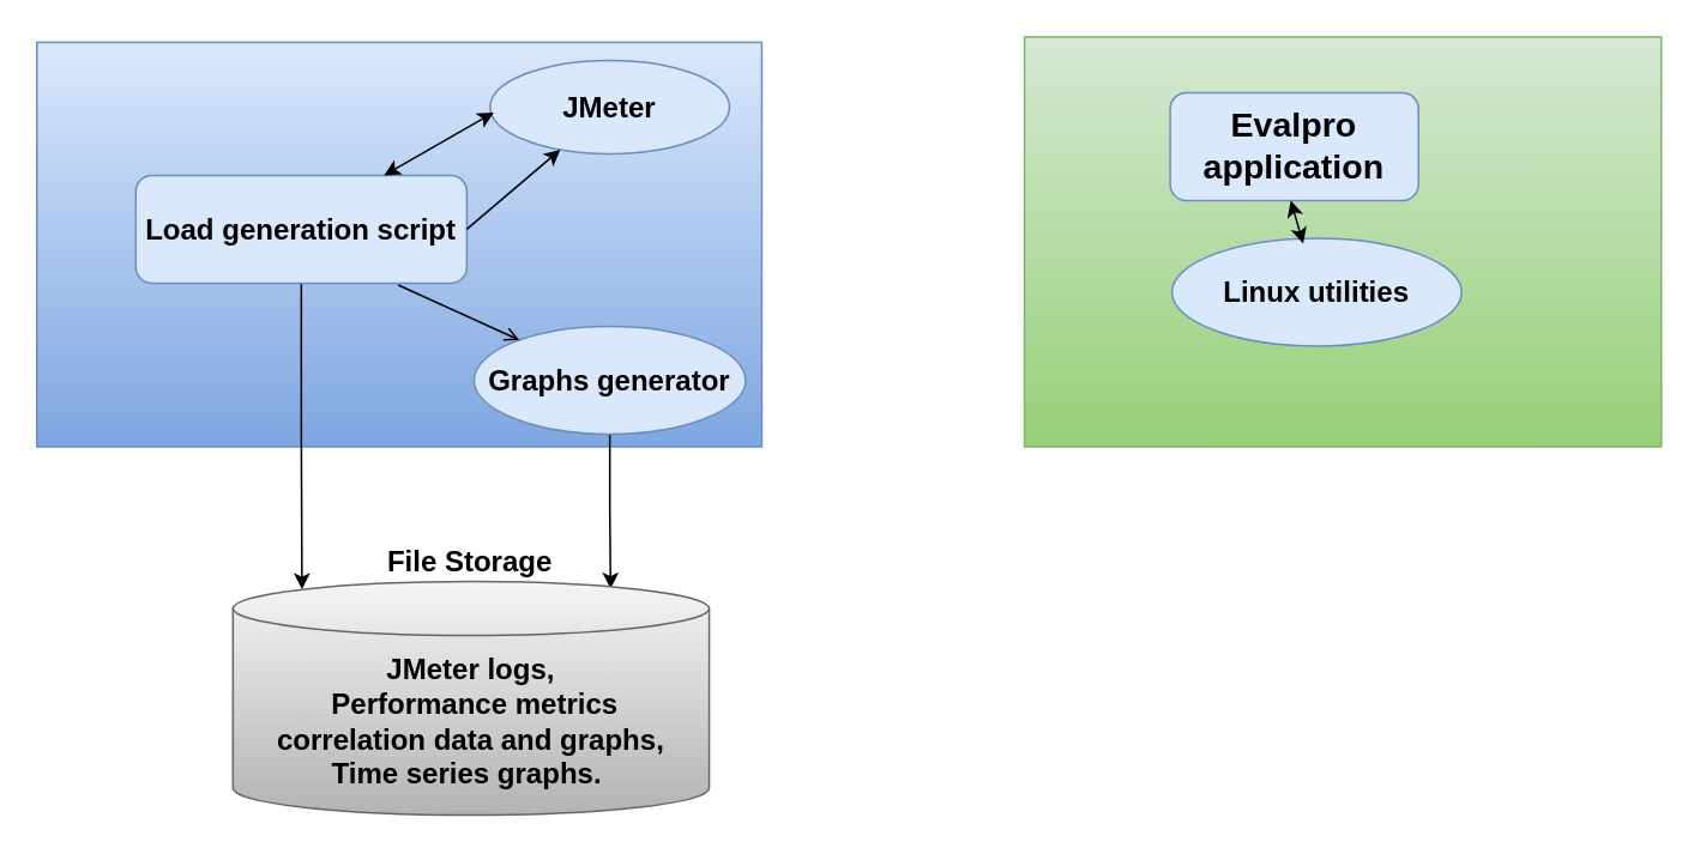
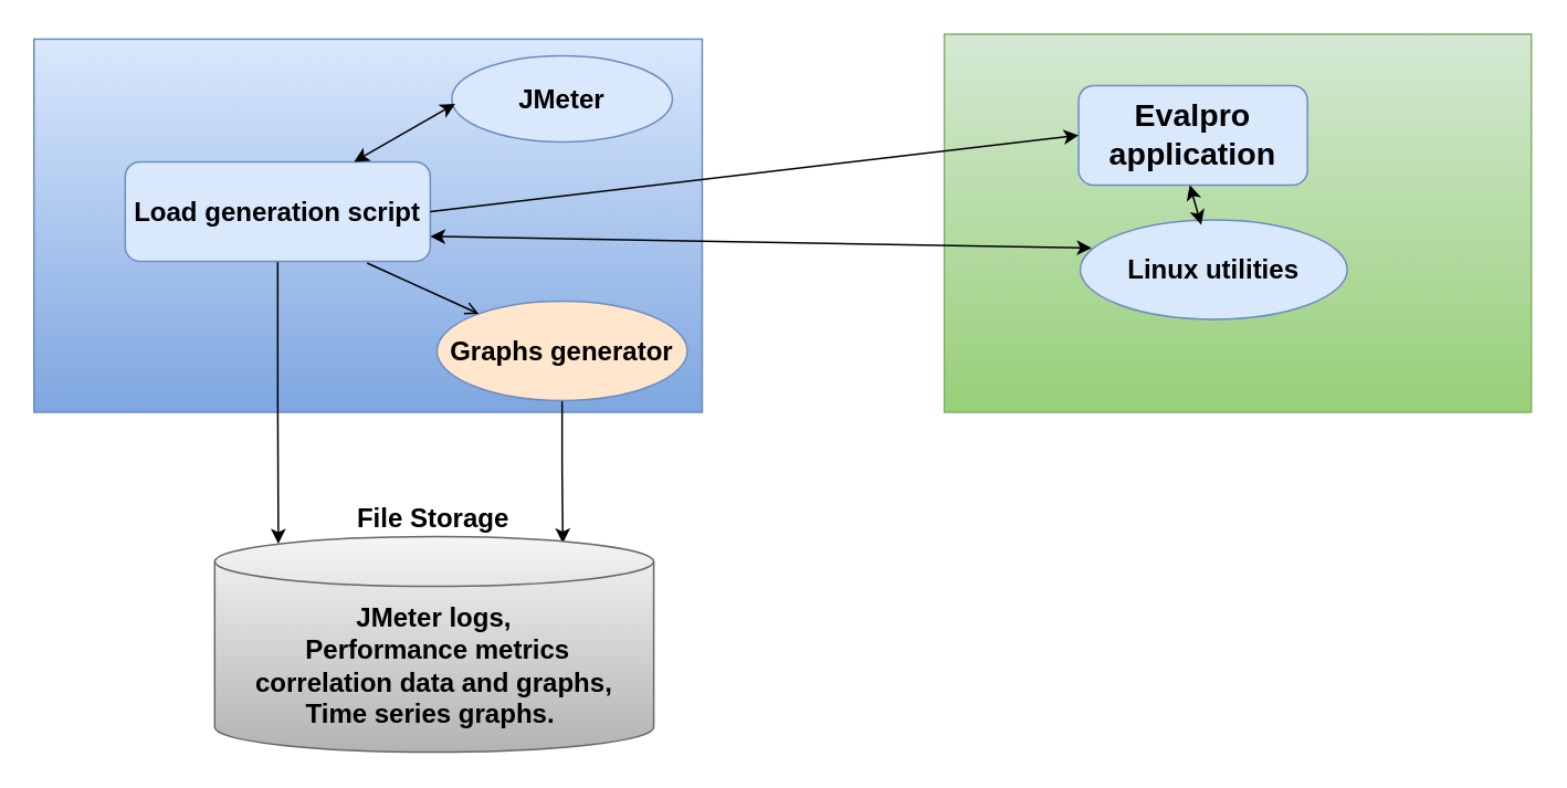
  <mxCell id="0" />
  <mxCell id="1" parent="0" />
  <mxCell id="2" value="" style="rounded=0;whiteSpace=wrap;html=1;fillColor=#dae8fc;strokeColor=#6c8ebf;gradientColor=#7ea6e0;" vertex="1" parent="1"><mxGeometry x="20" y="23" width="403" height="225" as="geometry" /></mxCell>
  <mxCell id="3" value="&lt;font style=&quot;font-size: 16px;&quot;&gt;&lt;b&gt;JMeter&lt;/b&gt;&lt;/font&gt;" style="ellipse;whiteSpace=wrap;html=1;fillColor=#dae8fc;strokeColor=#6c8ebf;" vertex="1" parent="1"><mxGeometry x="272" y="33" width="133" height="52" as="geometry" /></mxCell>
  <mxCell id="4" style="edgeStyle=orthogonalEdgeStyle;rounded=0;orthogonalLoop=1;jettySize=auto;html=1;exitX=0.5;exitY=1;exitDx=0;exitDy=0;fontSize=16;entryX=0.793;entryY=0.031;entryDx=0;entryDy=0;entryPerimeter=0;" edge="1" parent="1" source="5" target="8"><mxGeometry relative="1" as="geometry"><mxPoint x="339" y="317" as="targetPoint" /></mxGeometry></mxCell>
- <mxCell id="5" value="&lt;font style=&quot;font-size: 16px;&quot;&gt;&lt;b&gt;Graphs generator&lt;/b&gt;&lt;/font&gt;" style="ellipse;whiteSpace=wrap;html=1;fillColor=#dae8fc;strokeColor=#6c8ebf;" vertex="1" parent="1"><mxGeometry x="263" y="181" width="151" height="60" as="geometry" /></mxCell>
+ <mxCell id="5" value="&lt;font style=&quot;font-size: 16px;&quot;&gt;&lt;b&gt;Graphs generator&lt;/b&gt;&lt;/font&gt;" style="ellipse;whiteSpace=wrap;html=1;fillColor=#ffe6cc;strokeColor=#6c8ebf;" vertex="1" parent="1"><mxGeometry x="263" y="181" width="151" height="60" as="geometry" /></mxCell>
  <mxCell id="6" style="edgeStyle=orthogonalEdgeStyle;rounded=0;orthogonalLoop=1;jettySize=auto;html=1;exitX=0.5;exitY=1;exitDx=0;exitDy=0;entryX=0.145;entryY=0;entryDx=0;entryDy=4.35;entryPerimeter=0;fontSize=16;" edge="1" parent="1" source="7" target="8"><mxGeometry relative="1" as="geometry" /></mxCell>
  <mxCell id="7" value="&lt;span style=&quot;font-size: 16px;&quot;&gt;&lt;b&gt;Load generation script&lt;/b&gt;&lt;/span&gt;" style="rounded=1;whiteSpace=wrap;html=1;fillColor=#dae8fc;strokeColor=#6c8ebf;" vertex="1" parent="1"><mxGeometry x="75" y="97" width="184" height="60" as="geometry" /></mxCell>
  <mxCell id="8" value="&lt;b&gt;JMeter logs,&lt;br&gt;&amp;nbsp;Performance metrics &lt;br&gt;correlation data and graphs,&lt;br&gt;Time series graphs.&amp;nbsp;&lt;/b&gt;" style="shape=cylinder3;whiteSpace=wrap;html=1;boundedLbl=1;backgroundOutline=1;size=15;fontSize=16;fillColor=#f5f5f5;strokeColor=#666666;gradientColor=#b3b3b3;" vertex="1" parent="1"><mxGeometry x="129" y="323" width="264.75" height="130" as="geometry" /></mxCell>
  <mxCell id="9" value="" style="rounded=0;whiteSpace=wrap;html=1;fontSize=16;fillColor=#d5e8d4;gradientColor=#97d077;strokeColor=#82b366;" vertex="1" parent="1"><mxGeometry x="569" y="20" width="354" height="228" as="geometry" /></mxCell>
  <mxCell id="10" value="&lt;b&gt;&lt;font style=&quot;font-size: 19px;&quot;&gt;Evalpro application&lt;/font&gt;&lt;/b&gt;" style="rounded=1;whiteSpace=wrap;html=1;fontSize=16;fillColor=#dae8fc;strokeColor=#6c8ebf;" vertex="1" parent="1"><mxGeometry x="650" y="51" width="138" height="60" as="geometry" /></mxCell>
  <mxCell id="11" value="&lt;b&gt;Linux utilities&lt;/b&gt;" style="ellipse;whiteSpace=wrap;html=1;fontSize=16;fillColor=#dae8fc;strokeColor=#6c8ebf;" vertex="1" parent="1"><mxGeometry x="651" y="132" width="161" height="60" as="geometry" /></mxCell>
  <mxCell id="12" value="" style="endArrow=classic;startArrow=classic;html=1;rounded=0;fontSize=16;exitX=0.75;exitY=0;exitDx=0;exitDy=0;" edge="1" parent="1" source="7"><mxGeometry width="50" height="50" relative="1" as="geometry"><mxPoint x="224.01" y="112" as="sourcePoint" /><mxPoint x="274.01" y="62" as="targetPoint" /></mxGeometry></mxCell>
  <mxCell id="13" value="" style="endArrow=open;html=1;rounded=0;fontSize=16;exitX=0.793;exitY=1.017;exitDx=0;exitDy=0;exitPerimeter=0;" edge="1" parent="1" source="7" target="5"><mxGeometry width="50" height="50" relative="1" as="geometry"><mxPoint x="202" y="157" as="sourcePoint" /><mxPoint x="252" y="107" as="targetPoint" /></mxGeometry></mxCell>
- <mxCell id="14" value="" style="endArrow=classic;html=1;rounded=0;fontSize=16;exitX=1;exitY=0.5;exitDx=0;exitDy=0;" edge="1" parent="1" source="7" target="3"><mxGeometry width="50" height="50" relative="1" as="geometry"><mxPoint x="310" y="157" as="sourcePoint" /><mxPoint x="360" y="107" as="targetPoint" /></mxGeometry></mxCell>
+ <mxCell id="14" value="" style="endArrow=classic;html=1;rounded=0;fontSize=16;entryX=0;entryY=0.5;entryDx=0;entryDy=0;exitX=1;exitY=0.5;exitDx=0;exitDy=0;" edge="1" parent="1" source="7" target="10"><mxGeometry width="50" height="50" relative="1" as="geometry"><mxPoint x="310" y="157" as="sourcePoint" /><mxPoint x="360" y="107" as="targetPoint" /></mxGeometry></mxCell>
  <mxCell id="15" value="" style="endArrow=classic;startArrow=classic;html=1;rounded=0;fontSize=16;exitX=0.453;exitY=0.05;exitDx=0;exitDy=0;exitPerimeter=0;" edge="1" parent="1" source="11"><mxGeometry width="50" height="50" relative="1" as="geometry"><mxPoint x="667" y="161" as="sourcePoint" /><mxPoint x="717" y="111" as="targetPoint" /></mxGeometry></mxCell>
+ <mxCell id="16" value="" style="endArrow=classic;startArrow=classic;html=1;rounded=0;fontSize=16;exitX=1;exitY=0.75;exitDx=0;exitDy=0;entryX=0.043;entryY=0.283;entryDx=0;entryDy=0;entryPerimeter=0;" edge="1" parent="1" source="7" target="11"><mxGeometry width="50" height="50" relative="1" as="geometry"><mxPoint x="593" y="217" as="sourcePoint" /><mxPoint x="643" y="167" as="targetPoint" /></mxGeometry></mxCell>
  <mxCell id="17" value="&lt;b&gt;File Storage&lt;/b&gt;" style="text;html=1;strokeColor=none;fillColor=none;align=center;verticalAlign=middle;whiteSpace=wrap;rounded=0;fontSize=16;" vertex="1" parent="1"><mxGeometry x="208.38" y="297" width="106" height="30" as="geometry" /></mxCell>
  <mxCell id="18" style="edgeStyle=orthogonalEdgeStyle;rounded=0;orthogonalLoop=1;jettySize=auto;html=1;exitX=0.5;exitY=1;exitDx=0;exitDy=0;fontSize=16;" edge="1" parent="1" source="17" target="17"><mxGeometry relative="1" as="geometry" /></mxCell>
